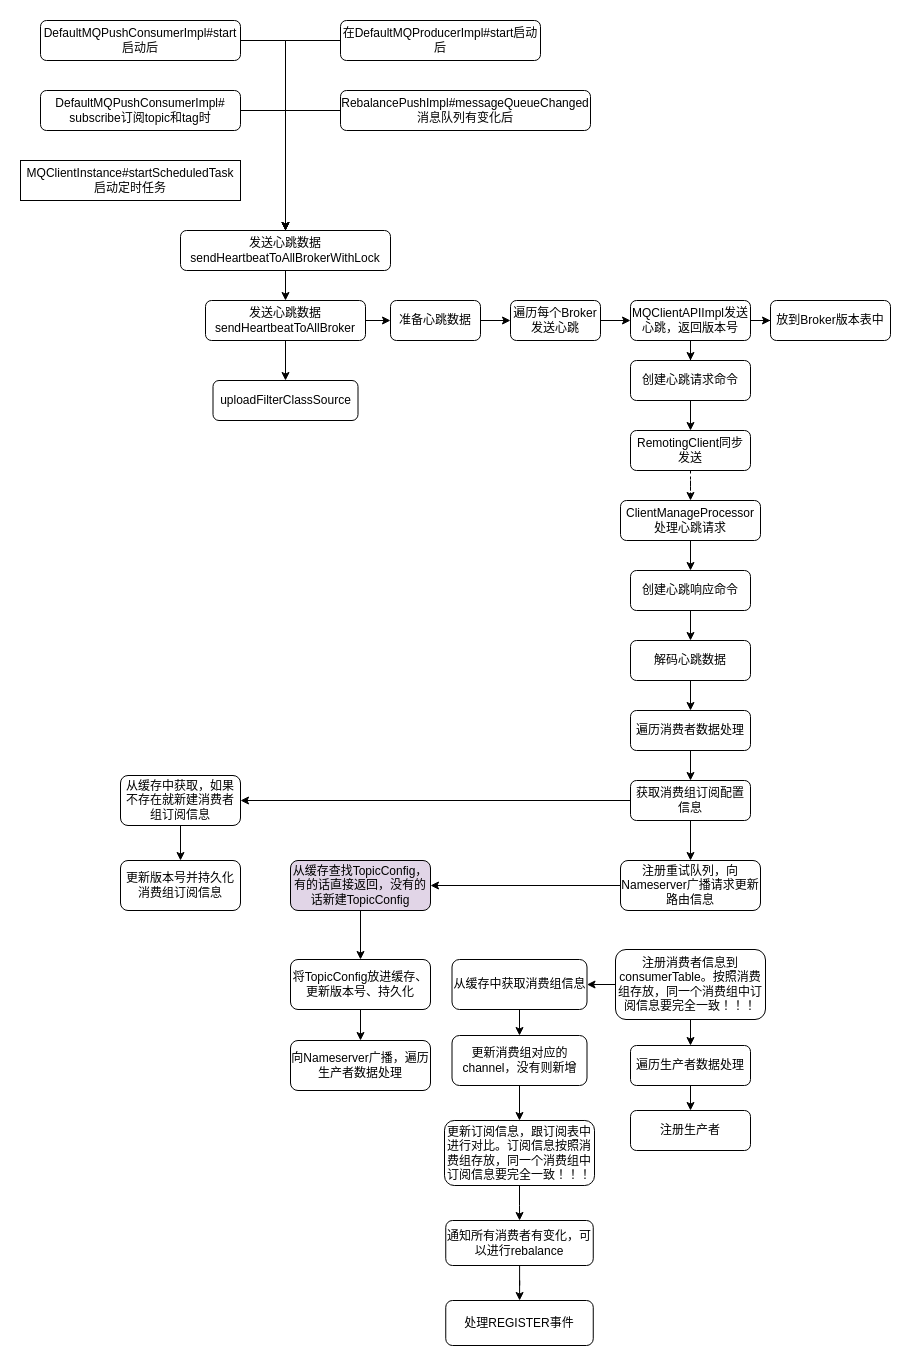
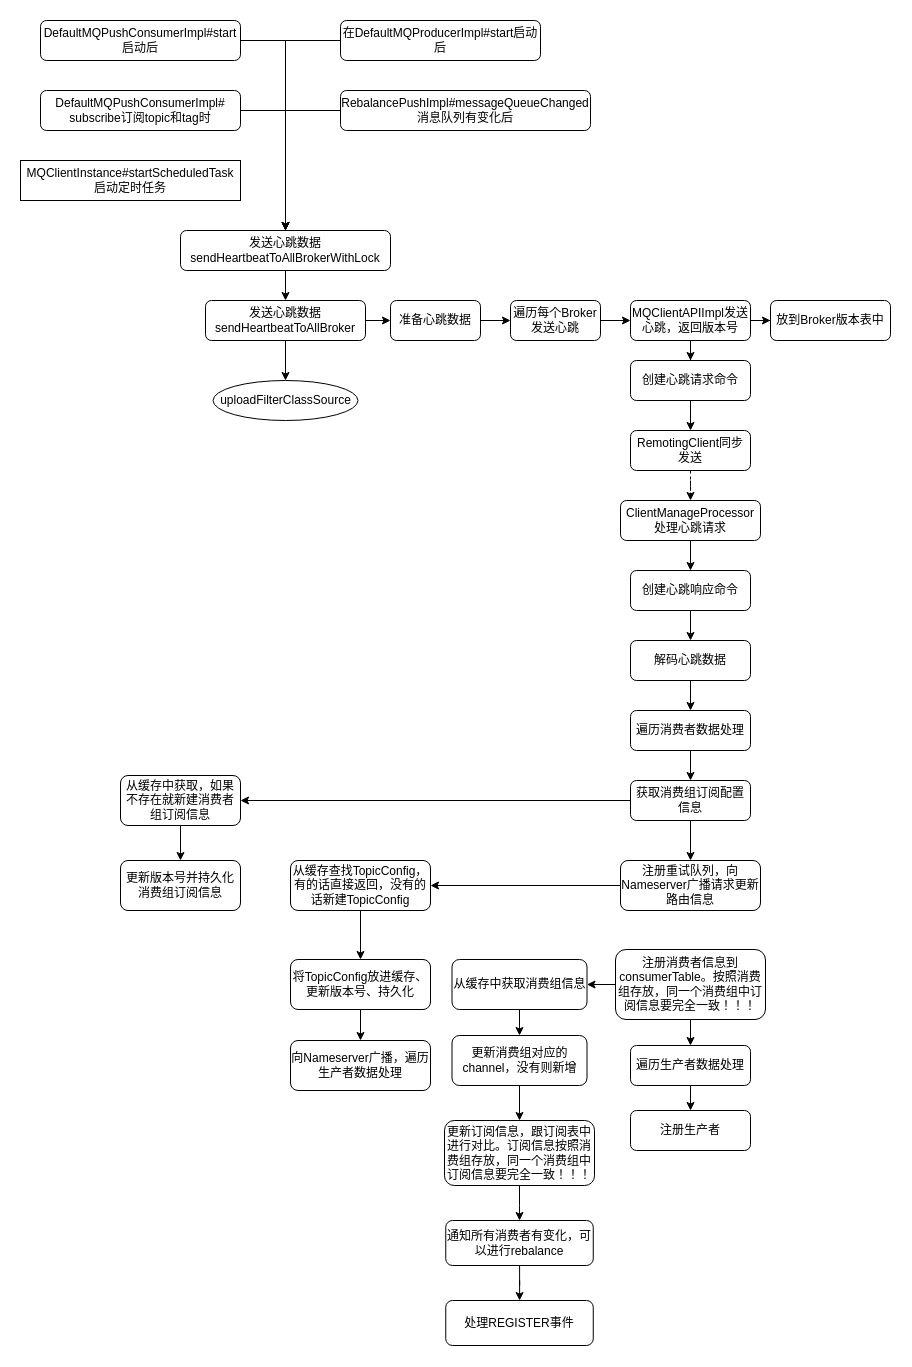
  <mxCell id="0" />
  <mxCell id="1" parent="0" />
  <mxCell id="2" value="" style="edgeStyle=orthogonalEdgeStyle;rounded=0;orthogonalLoop=1;jettySize=auto;html=1;" parent="1" source="3" target="6" edge="1"><mxGeometry relative="1" as="geometry" /></mxCell>
  <mxCell id="3" value="发送心跳数据&lt;br&gt;sendHeartbeatToAllBrokerWithLock" style="rounded=1;whiteSpace=wrap;html=1;fontSize=12;glass=0;strokeWidth=1;shadow=0;" parent="1" vertex="1"><mxGeometry x="180" y="230" width="210" height="40" as="geometry" /></mxCell>
  <mxCell id="4" value="" style="edgeStyle=orthogonalEdgeStyle;rounded=0;orthogonalLoop=1;jettySize=auto;html=1;" parent="1" source="6" target="21" edge="1"><mxGeometry relative="1" as="geometry" /></mxCell>
  <mxCell id="5" value="" style="edgeStyle=orthogonalEdgeStyle;rounded=0;orthogonalLoop=1;jettySize=auto;html=1;" parent="1" source="6" target="8" edge="1"><mxGeometry relative="1" as="geometry" /></mxCell>
  <mxCell id="6" value="发送心跳数据&lt;br&gt;sendHeartbeatToAllBroker" style="rounded=1;whiteSpace=wrap;html=1;fontSize=12;glass=0;strokeWidth=1;shadow=0;" parent="1" vertex="1"><mxGeometry x="205" y="300" width="160" height="40" as="geometry" /></mxCell>
  <mxCell id="7" value="" style="edgeStyle=orthogonalEdgeStyle;rounded=0;orthogonalLoop=1;jettySize=auto;html=1;" parent="1" source="8" target="10" edge="1"><mxGeometry relative="1" as="geometry" /></mxCell>
  <mxCell id="8" value="准备心跳数据" style="rounded=1;whiteSpace=wrap;html=1;fontSize=12;glass=0;strokeWidth=1;shadow=0;" parent="1" vertex="1"><mxGeometry x="390" y="300" width="90" height="40" as="geometry" /></mxCell>
  <mxCell id="9" value="" style="edgeStyle=orthogonalEdgeStyle;rounded=0;orthogonalLoop=1;jettySize=auto;html=1;" parent="1" source="10" target="13" edge="1"><mxGeometry relative="1" as="geometry" /></mxCell>
  <mxCell id="10" value="遍历每个Broker发送心跳" style="rounded=1;whiteSpace=wrap;html=1;fontSize=12;glass=0;strokeWidth=1;shadow=0;" parent="1" vertex="1"><mxGeometry x="510" y="300" width="90" height="40" as="geometry" /></mxCell>
  <mxCell id="11" value="" style="edgeStyle=orthogonalEdgeStyle;rounded=0;orthogonalLoop=1;jettySize=auto;html=1;" parent="1" source="13" target="20" edge="1"><mxGeometry relative="1" as="geometry" /></mxCell>
  <mxCell id="12" value="" style="edgeStyle=orthogonalEdgeStyle;rounded=0;orthogonalLoop=1;jettySize=auto;html=1;" parent="1" source="13" target="15" edge="1"><mxGeometry relative="1" as="geometry" /></mxCell>
  <mxCell id="13" value="MQClientAPIImpl发送心跳，返回版本号" style="rounded=1;whiteSpace=wrap;html=1;fontSize=12;glass=0;strokeWidth=1;shadow=0;" parent="1" vertex="1"><mxGeometry x="630" y="300" width="120" height="40" as="geometry" /></mxCell>
  <mxCell id="14" value="" style="edgeStyle=orthogonalEdgeStyle;rounded=0;orthogonalLoop=1;jettySize=auto;html=1;" parent="1" source="15" target="17" edge="1"><mxGeometry relative="1" as="geometry" /></mxCell>
  <mxCell id="15" value="创建心跳请求命令" style="rounded=1;whiteSpace=wrap;html=1;fontSize=12;glass=0;strokeWidth=1;shadow=0;" parent="1" vertex="1"><mxGeometry x="630" y="360" width="120" height="40" as="geometry" /></mxCell>
  <mxCell id="16" value="" style="edgeStyle=orthogonalEdgeStyle;rounded=0;orthogonalLoop=1;jettySize=auto;html=1;dashed=1;" parent="1" source="17" target="19" edge="1"><mxGeometry relative="1" as="geometry" /></mxCell>
  <mxCell id="17" value="RemotingClient同步发送" style="rounded=1;whiteSpace=wrap;html=1;fontSize=12;glass=0;strokeWidth=1;shadow=0;" parent="1" vertex="1"><mxGeometry x="630" y="430" width="120" height="40" as="geometry" /></mxCell>
  <mxCell id="18" style="edgeStyle=orthogonalEdgeStyle;rounded=0;orthogonalLoop=1;jettySize=auto;html=1;" parent="1" source="19" target="32" edge="1"><mxGeometry relative="1" as="geometry" /></mxCell>
  <mxCell id="19" value="ClientManageProcessor处理心跳请求" style="rounded=1;whiteSpace=wrap;html=1;fontSize=12;glass=0;strokeWidth=1;shadow=0;" parent="1" vertex="1"><mxGeometry x="620" y="500" width="140" height="40" as="geometry" /></mxCell>
  <mxCell id="20" value="放到Broker版本表中" style="rounded=1;whiteSpace=wrap;html=1;fontSize=12;glass=0;strokeWidth=1;shadow=0;" parent="1" vertex="1"><mxGeometry x="770" y="300" width="120" height="40" as="geometry" /></mxCell>
- <mxCell id="21" value="uploadFilterClassSource" style="rounded=1;whiteSpace=wrap;html=1;fontSize=12;glass=0;strokeWidth=1;shadow=0;" parent="1" vertex="1"><mxGeometry x="212.5" y="380" width="145" height="40" as="geometry" /></mxCell>
+ <mxCell id="21" value="uploadFilterClassSource" style="ellipse;whiteSpace=wrap;html=1;fontSize=12;glass=0;strokeWidth=1;shadow=0;" parent="1" vertex="1"><mxGeometry x="212.5" y="380" width="145" height="40" as="geometry" /></mxCell>
  <mxCell id="22" style="edgeStyle=orthogonalEdgeStyle;rounded=0;orthogonalLoop=1;jettySize=auto;html=1;entryX=0.5;entryY=0;entryDx=0;entryDy=0;" parent="1" source="23" target="3" edge="1"><mxGeometry relative="1" as="geometry"><Array as="points"><mxPoint x="285" y="40" /></Array></mxGeometry></mxCell>
  <mxCell id="23" value="DefaultMQPushConsumerImpl#start启动后" style="rounded=1;whiteSpace=wrap;html=1;fontSize=12;glass=0;strokeWidth=1;shadow=0;" parent="1" vertex="1"><mxGeometry x="40" y="20" width="200" height="40" as="geometry" /></mxCell>
  <mxCell id="24" style="edgeStyle=orthogonalEdgeStyle;rounded=0;orthogonalLoop=1;jettySize=auto;html=1;entryX=0.5;entryY=0;entryDx=0;entryDy=0;" parent="1" source="25" target="3" edge="1"><mxGeometry relative="1" as="geometry"><Array as="points"><mxPoint x="285" y="40" /></Array></mxGeometry></mxCell>
  <mxCell id="25" value="在DefaultMQProducerImpl#start启动后" style="rounded=1;whiteSpace=wrap;html=1;fontSize=12;glass=0;strokeWidth=1;shadow=0;" parent="1" vertex="1"><mxGeometry x="340" y="20" width="200" height="40" as="geometry" /></mxCell>
  <mxCell id="26" style="edgeStyle=orthogonalEdgeStyle;rounded=0;orthogonalLoop=1;jettySize=auto;html=1;entryX=0.5;entryY=0;entryDx=0;entryDy=0;" parent="1" source="27" target="3" edge="1"><mxGeometry relative="1" as="geometry"><Array as="points"><mxPoint x="285" y="110" /></Array></mxGeometry></mxCell>
  <mxCell id="27" value="DefaultMQPushConsumerImpl#&lt;br&gt;subscribe订阅topic和tag时" style="rounded=1;whiteSpace=wrap;html=1;fontSize=12;glass=0;strokeWidth=1;shadow=0;" parent="1" vertex="1"><mxGeometry x="40" y="90" width="200" height="40" as="geometry" /></mxCell>
  <mxCell id="28" style="edgeStyle=orthogonalEdgeStyle;rounded=0;orthogonalLoop=1;jettySize=auto;html=1;entryX=0.5;entryY=0;entryDx=0;entryDy=0;" parent="1" source="29" target="3" edge="1"><mxGeometry relative="1" as="geometry"><Array as="points"><mxPoint x="285" y="110" /></Array></mxGeometry></mxCell>
  <mxCell id="29" value="RebalancePushImpl#messageQueueChanged&lt;br&gt;消息队列有变化后" style="rounded=1;whiteSpace=wrap;html=1;fontSize=12;glass=0;strokeWidth=1;shadow=0;" parent="1" vertex="1"><mxGeometry x="340" y="90" width="250" height="40" as="geometry" /></mxCell>
  <mxCell id="30" value="MQClientInstance#startScheduledTask&lt;br&gt;启动定时任务" style="whiteSpace=wrap;html=1;fontSize=12;glass=0;strokeWidth=1;shadow=0;rounded=0;" parent="1" vertex="1"><mxGeometry x="20" y="160" width="220" height="40" as="geometry" /></mxCell>
  <mxCell id="31" value="" style="edgeStyle=orthogonalEdgeStyle;rounded=0;orthogonalLoop=1;jettySize=auto;html=1;" parent="1" source="32" target="34" edge="1"><mxGeometry relative="1" as="geometry" /></mxCell>
  <mxCell id="32" value="创建心跳响应命令" style="rounded=1;whiteSpace=wrap;html=1;fontSize=12;glass=0;strokeWidth=1;shadow=0;" parent="1" vertex="1"><mxGeometry x="630" y="570" width="120" height="40" as="geometry" /></mxCell>
  <mxCell id="33" value="" style="edgeStyle=orthogonalEdgeStyle;rounded=0;orthogonalLoop=1;jettySize=auto;html=1;" parent="1" source="34" target="36" edge="1"><mxGeometry relative="1" as="geometry" /></mxCell>
  <mxCell id="34" value="解码心跳数据" style="rounded=1;whiteSpace=wrap;html=1;fontSize=12;glass=0;strokeWidth=1;shadow=0;" parent="1" vertex="1"><mxGeometry x="630" y="640" width="120" height="40" as="geometry" /></mxCell>
  <mxCell id="35" value="" style="edgeStyle=orthogonalEdgeStyle;rounded=0;orthogonalLoop=1;jettySize=auto;html=1;" parent="1" source="36" target="39" edge="1"><mxGeometry relative="1" as="geometry" /></mxCell>
  <mxCell id="36" value="遍历消费者数据处理" style="rounded=1;whiteSpace=wrap;html=1;fontSize=12;glass=0;strokeWidth=1;shadow=0;" parent="1" vertex="1"><mxGeometry x="630" y="710" width="120" height="40" as="geometry" /></mxCell>
  <mxCell id="37" value="" style="edgeStyle=orthogonalEdgeStyle;rounded=0;orthogonalLoop=1;jettySize=auto;html=1;" parent="1" source="39" target="44" edge="1"><mxGeometry relative="1" as="geometry" /></mxCell>
  <mxCell id="38" value="" style="edgeStyle=orthogonalEdgeStyle;rounded=0;orthogonalLoop=1;jettySize=auto;html=1;" edge="1" parent="1" source="39" target="41"><mxGeometry relative="1" as="geometry" /></mxCell>
  <mxCell id="39" value="获取消费组订阅配置信息" style="rounded=1;whiteSpace=wrap;html=1;fontSize=12;glass=0;strokeWidth=1;shadow=0;" parent="1" vertex="1"><mxGeometry x="630" y="780" width="120" height="40" as="geometry" /></mxCell>
  <mxCell id="40" value="" style="edgeStyle=orthogonalEdgeStyle;rounded=0;orthogonalLoop=1;jettySize=auto;html=1;" edge="1" parent="1" source="41" target="42"><mxGeometry relative="1" as="geometry" /></mxCell>
  <mxCell id="41" value="从缓存中获取，如果不存在就新建消费者组订阅信息" style="rounded=1;whiteSpace=wrap;html=1;fontSize=12;glass=0;strokeWidth=1;shadow=0;" vertex="1" parent="1"><mxGeometry x="120" y="775" width="120" height="50" as="geometry" /></mxCell>
  <mxCell id="42" value="更新版本号并持久化消费组订阅信息" style="rounded=1;whiteSpace=wrap;html=1;fontSize=12;glass=0;strokeWidth=1;shadow=0;" vertex="1" parent="1"><mxGeometry x="120" y="860" width="120" height="50" as="geometry" /></mxCell>
  <mxCell id="43" value="" style="edgeStyle=orthogonalEdgeStyle;rounded=0;orthogonalLoop=1;jettySize=auto;html=1;" parent="1" source="44" target="46" edge="1"><mxGeometry relative="1" as="geometry" /></mxCell>
  <mxCell id="44" value="注册重试队列，向Nameserver广播请求更新路由信息" style="rounded=1;whiteSpace=wrap;html=1;fontSize=12;glass=0;strokeWidth=1;shadow=0;" parent="1" vertex="1"><mxGeometry x="620" y="860" width="140" height="50" as="geometry" /></mxCell>
  <mxCell id="45" value="" style="edgeStyle=orthogonalEdgeStyle;rounded=0;orthogonalLoop=1;jettySize=auto;html=1;" parent="1" source="46" target="48" edge="1"><mxGeometry relative="1" as="geometry" /></mxCell>
- <mxCell id="46" value="从缓存查找TopicConfig，有的话直接返回，没有的话新建TopicConfig" style="rounded=1;whiteSpace=wrap;html=1;fontSize=12;glass=0;strokeWidth=1;shadow=0;fillColor=#e1d5e7;" parent="1" vertex="1"><mxGeometry x="290" y="860" width="140" height="50" as="geometry" /></mxCell>
+ <mxCell id="46" value="从缓存查找TopicConfig，有的话直接返回，没有的话新建TopicConfig" style="rounded=1;whiteSpace=wrap;html=1;fontSize=12;glass=0;strokeWidth=1;shadow=0;" parent="1" vertex="1"><mxGeometry x="290" y="860" width="140" height="50" as="geometry" /></mxCell>
  <mxCell id="47" value="" style="edgeStyle=orthogonalEdgeStyle;rounded=0;orthogonalLoop=1;jettySize=auto;html=1;" parent="1" source="48" target="49" edge="1"><mxGeometry relative="1" as="geometry" /></mxCell>
  <mxCell id="48" value="将TopicConfig放进缓存、更新版本号、持久化" style="rounded=1;whiteSpace=wrap;html=1;fontSize=12;glass=0;strokeWidth=1;shadow=0;" parent="1" vertex="1"><mxGeometry x="290" y="959" width="140" height="50" as="geometry" /></mxCell>
  <mxCell id="49" value="向Nameserver广播，遍历生产者数据处理" style="rounded=1;whiteSpace=wrap;html=1;fontSize=12;glass=0;strokeWidth=1;shadow=0;" parent="1" vertex="1"><mxGeometry x="290" y="1040" width="140" height="50" as="geometry" /></mxCell>
  <mxCell id="50" style="edgeStyle=orthogonalEdgeStyle;rounded=0;orthogonalLoop=1;jettySize=auto;html=1;" parent="1" source="52" target="63" edge="1"><mxGeometry relative="1" as="geometry" /></mxCell>
  <mxCell id="51" value="" style="edgeStyle=orthogonalEdgeStyle;rounded=0;orthogonalLoop=1;jettySize=auto;html=1;" parent="1" source="52" target="54" edge="1"><mxGeometry relative="1" as="geometry" /></mxCell>
  <mxCell id="52" value="注册消费者信息到consumerTable。按照消费组存放，同一个消费组中订阅信息要完全一致！！！" style="rounded=1;whiteSpace=wrap;html=1;fontSize=12;glass=0;strokeWidth=1;shadow=0;" parent="1" vertex="1"><mxGeometry x="615" y="949" width="150" height="70" as="geometry" /></mxCell>
  <mxCell id="53" value="" style="edgeStyle=orthogonalEdgeStyle;rounded=0;orthogonalLoop=1;jettySize=auto;html=1;" parent="1" source="54" target="56" edge="1"><mxGeometry relative="1" as="geometry" /></mxCell>
  <mxCell id="54" value="从缓存中获取消费组信息" style="rounded=1;whiteSpace=wrap;html=1;fontSize=12;glass=0;strokeWidth=1;shadow=0;" parent="1" vertex="1"><mxGeometry x="451.5" y="959" width="135" height="50" as="geometry" /></mxCell>
  <mxCell id="55" value="" style="edgeStyle=orthogonalEdgeStyle;rounded=0;orthogonalLoop=1;jettySize=auto;html=1;" parent="1" source="56" target="58" edge="1"><mxGeometry relative="1" as="geometry" /></mxCell>
  <mxCell id="56" value="更新消费组对应的channel，没有则新增" style="rounded=1;whiteSpace=wrap;html=1;fontSize=12;glass=0;strokeWidth=1;shadow=0;" parent="1" vertex="1"><mxGeometry x="451.5" y="1035" width="135" height="50" as="geometry" /></mxCell>
  <mxCell id="57" value="" style="edgeStyle=orthogonalEdgeStyle;rounded=0;orthogonalLoop=1;jettySize=auto;html=1;" parent="1" source="58" target="60" edge="1"><mxGeometry relative="1" as="geometry" /></mxCell>
  <mxCell id="58" value="更新订阅信息，跟订阅表中进行对比。订阅信息按照消费组存放，同一个消费组中订阅信息要完全一致！！！" style="rounded=1;whiteSpace=wrap;html=1;fontSize=12;glass=0;strokeWidth=1;shadow=0;" parent="1" vertex="1"><mxGeometry x="444" y="1120" width="150" height="65" as="geometry" /></mxCell>
  <mxCell id="59" value="" style="edgeStyle=orthogonalEdgeStyle;rounded=0;orthogonalLoop=1;jettySize=auto;html=1;" parent="1" source="60" target="61" edge="1"><mxGeometry relative="1" as="geometry" /></mxCell>
  <mxCell id="60" value="通知所有消费者有变化，可以进行rebalance" style="rounded=1;whiteSpace=wrap;html=1;fontSize=12;glass=0;strokeWidth=1;shadow=0;" parent="1" vertex="1"><mxGeometry x="445.25" y="1220" width="147.5" height="45" as="geometry" /></mxCell>
  <mxCell id="61" value="处理REGISTER事件" style="rounded=1;whiteSpace=wrap;html=1;fontSize=12;glass=0;strokeWidth=1;shadow=0;" parent="1" vertex="1"><mxGeometry x="445.25" y="1300" width="147.5" height="45" as="geometry" /></mxCell>
  <mxCell id="62" value="" style="edgeStyle=orthogonalEdgeStyle;rounded=0;orthogonalLoop=1;jettySize=auto;html=1;" parent="1" source="63" target="64" edge="1"><mxGeometry relative="1" as="geometry" /></mxCell>
  <mxCell id="63" value="遍历生产者数据处理" style="rounded=1;whiteSpace=wrap;html=1;fontSize=12;glass=0;strokeWidth=1;shadow=0;" parent="1" vertex="1"><mxGeometry x="630" y="1045" width="120" height="40" as="geometry" /></mxCell>
  <mxCell id="64" value="注册生产者" style="rounded=1;whiteSpace=wrap;html=1;fontSize=12;glass=0;strokeWidth=1;shadow=0;" parent="1" vertex="1"><mxGeometry x="630" y="1110" width="120" height="40" as="geometry" /></mxCell>
